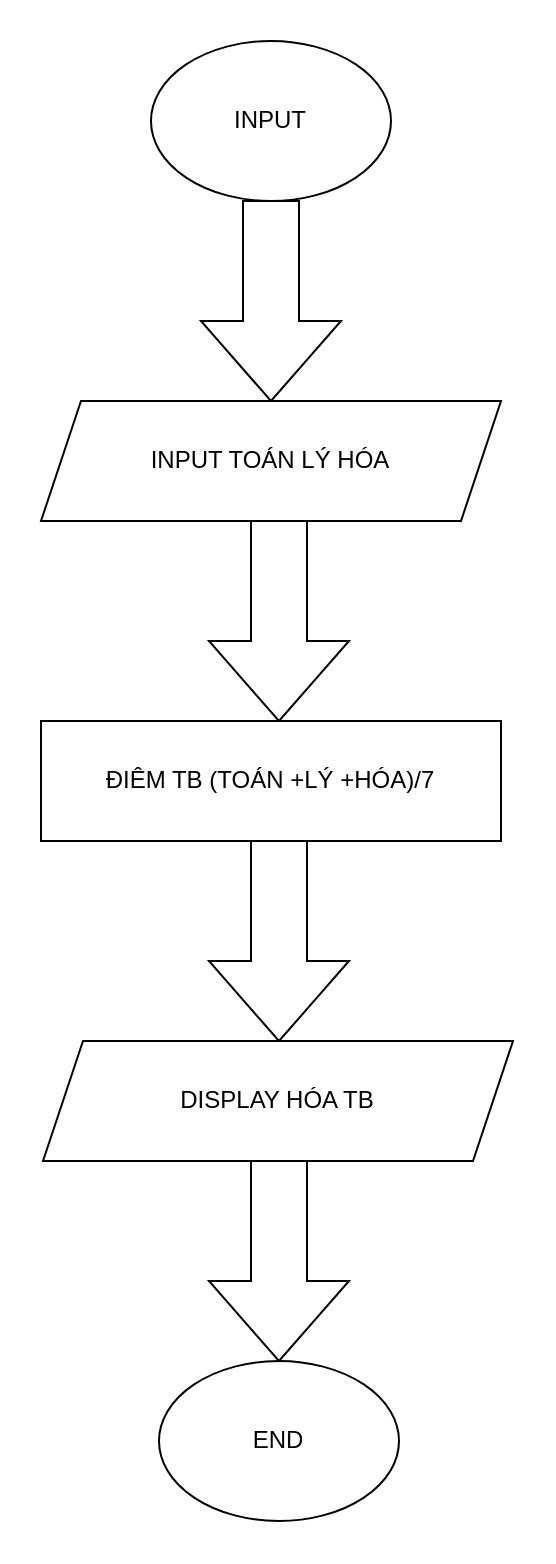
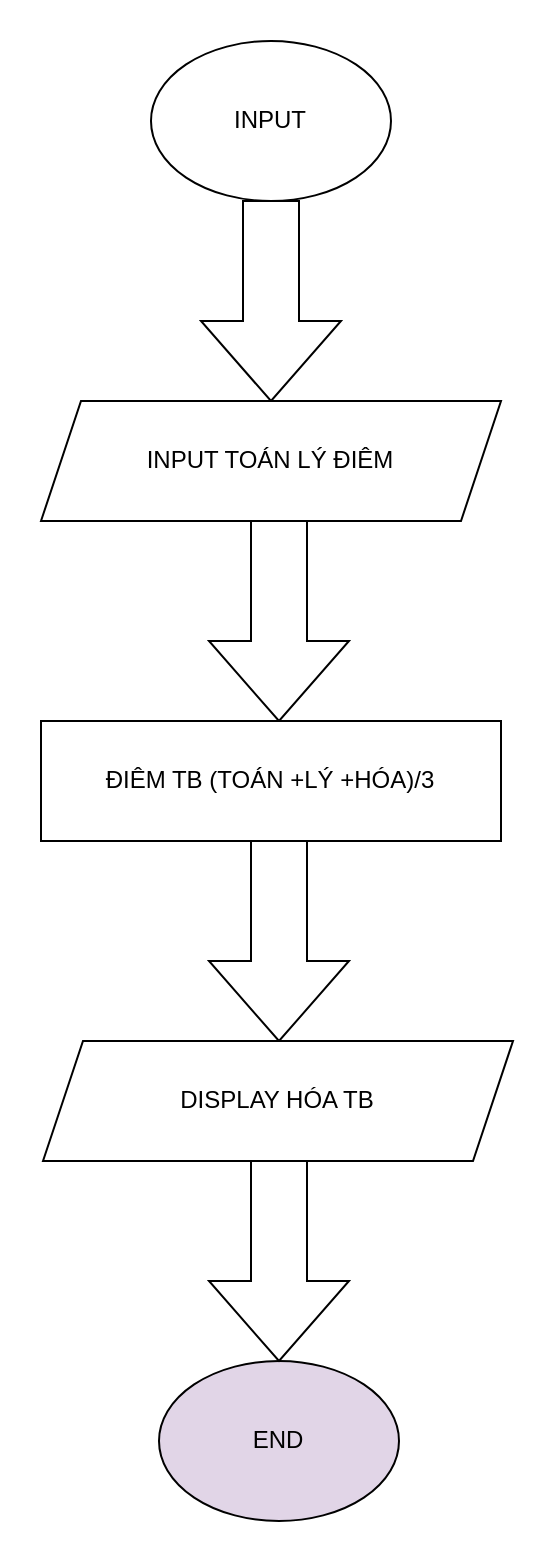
  <mxCell id="0" />
  <mxCell id="1" parent="0" />
  <mxCell id="2" value="INPUT" style="ellipse;whiteSpace=wrap;html=1;" vertex="1" parent="1"><mxGeometry x="75" y="20" width="120" height="80" as="geometry" /></mxCell>
  <mxCell id="3" value="" style="html=1;shadow=0;dashed=0;align=center;verticalAlign=middle;shape=mxgraph.arrows2.arrow;dy=0.6;dx=40;direction=south;notch=0;" vertex="1" parent="1"><mxGeometry x="100" y="100" width="70" height="100" as="geometry" /></mxCell>
- <mxCell id="4" value="INPUT TOÁN LÝ HÓA" style="shape=parallelogram;perimeter=parallelogramPerimeter;whiteSpace=wrap;html=1;fixedSize=1;" vertex="1" parent="1"><mxGeometry x="20" y="200" width="230" height="60" as="geometry" /></mxCell>
+ <mxCell id="4" value="INPUT TOÁN LÝ ĐIÊM" style="shape=parallelogram;perimeter=parallelogramPerimeter;whiteSpace=wrap;html=1;fixedSize=1;" vertex="1" parent="1"><mxGeometry x="20" y="200" width="230" height="60" as="geometry" /></mxCell>
  <mxCell id="5" value="" style="html=1;shadow=0;dashed=0;align=center;verticalAlign=middle;shape=mxgraph.arrows2.arrow;dy=0.6;dx=40;direction=south;notch=0;" vertex="1" parent="1"><mxGeometry x="104" y="260" width="70" height="100" as="geometry" /></mxCell>
- <mxCell id="6" value="ĐIÊM TB (TOÁN +LÝ +HÓA)/7" style="rounded=0;whiteSpace=wrap;html=1;" vertex="1" parent="1"><mxGeometry x="20" y="360" width="230" height="60" as="geometry" /></mxCell>
+ <mxCell id="6" value="ĐIÊM TB (TOÁN +LÝ +HÓA)/3" style="rounded=0;whiteSpace=wrap;html=1;" vertex="1" parent="1"><mxGeometry x="20" y="360" width="230" height="60" as="geometry" /></mxCell>
  <mxCell id="7" value="" style="html=1;shadow=0;dashed=0;align=center;verticalAlign=middle;shape=mxgraph.arrows2.arrow;dy=0.6;dx=40;direction=south;notch=0;" vertex="1" parent="1"><mxGeometry x="104" y="420" width="70" height="100" as="geometry" /></mxCell>
  <mxCell id="8" value="DISPLAY HÓA TB" style="shape=parallelogram;perimeter=parallelogramPerimeter;whiteSpace=wrap;html=1;fixedSize=1;" vertex="1" parent="1"><mxGeometry x="21" y="520" width="235" height="60" as="geometry" /></mxCell>
- <mxCell id="9" value="END" style="ellipse;whiteSpace=wrap;html=1;" vertex="1" parent="1"><mxGeometry x="79" y="680" width="120" height="80" as="geometry" /></mxCell>
+ <mxCell id="9" value="END" style="ellipse;whiteSpace=wrap;html=1;fillColor=#e1d5e7;" vertex="1" parent="1"><mxGeometry x="79" y="680" width="120" height="80" as="geometry" /></mxCell>
  <mxCell id="10" value="" style="html=1;shadow=0;dashed=0;align=center;verticalAlign=middle;shape=mxgraph.arrows2.arrow;dy=0.6;dx=40;direction=south;notch=0;" vertex="1" parent="1"><mxGeometry x="104" y="580" width="70" height="100" as="geometry" /></mxCell>
